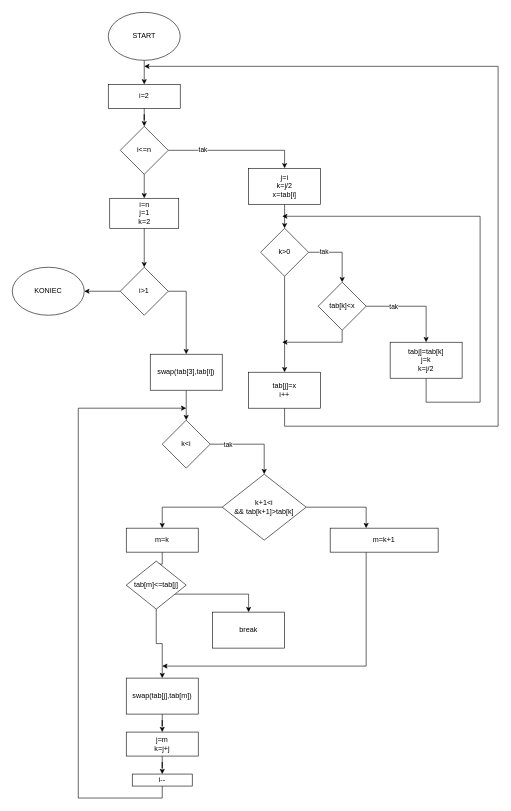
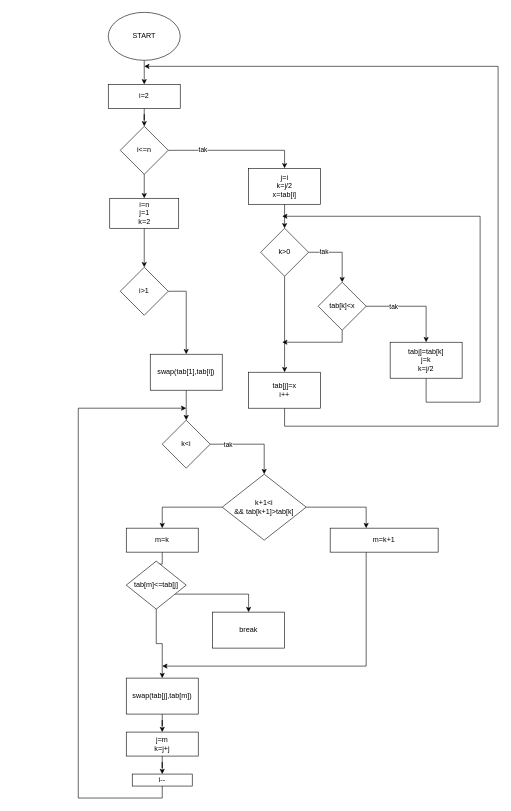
  <mxCell id="0" />
  <mxCell id="1" parent="0" />
  <mxCell id="2" value="" style="edgeStyle=orthogonalEdgeStyle;rounded=0;orthogonalLoop=1;jettySize=auto;html=1;" edge="1" parent="1" source="3" target="5"><mxGeometry relative="1" as="geometry" /></mxCell>
  <mxCell id="3" value="START" style="ellipse;whiteSpace=wrap;html=1;" vertex="1" parent="1"><mxGeometry x="180" y="20" width="120" height="80" as="geometry" /></mxCell>
  <mxCell id="4" value="" style="edgeStyle=orthogonalEdgeStyle;rounded=0;orthogonalLoop=1;jettySize=auto;html=1;" edge="1" parent="1" source="5" target="8"><mxGeometry relative="1" as="geometry" /></mxCell>
  <mxCell id="5" value="i=2" style="whiteSpace=wrap;html=1;" vertex="1" parent="1"><mxGeometry x="180" y="140" width="120" height="40" as="geometry" /></mxCell>
  <mxCell id="6" value="tak" style="edgeStyle=orthogonalEdgeStyle;rounded=0;orthogonalLoop=1;jettySize=auto;html=1;" edge="1" parent="1" source="8" target="10"><mxGeometry x="-0.483" relative="1" as="geometry"><mxPoint x="471" y="330" as="targetPoint" /><Array as="points"><mxPoint x="474" y="250" /></Array><mxPoint as="offset" /></mxGeometry></mxCell>
  <mxCell id="7" value="" style="edgeStyle=orthogonalEdgeStyle;rounded=0;orthogonalLoop=1;jettySize=auto;html=1;" edge="1" parent="1" source="8" target="23"><mxGeometry relative="1" as="geometry" /></mxCell>
  <mxCell id="8" value="i&amp;lt;=n" style="rhombus;whiteSpace=wrap;html=1;" vertex="1" parent="1"><mxGeometry x="200" y="210" width="80" height="80" as="geometry" /></mxCell>
  <mxCell id="9" value="" style="edgeStyle=orthogonalEdgeStyle;rounded=0;orthogonalLoop=1;jettySize=auto;html=1;" edge="1" parent="1" source="10" target="13"><mxGeometry relative="1" as="geometry" /></mxCell>
  <mxCell id="10" value="j=i&lt;br&gt;k=j/2&lt;br&gt;x=tab[i]" style="rounded=0;whiteSpace=wrap;html=1;" vertex="1" parent="1"><mxGeometry x="414" y="280" width="120" height="60" as="geometry" /></mxCell>
  <mxCell id="11" value="tak" style="edgeStyle=orthogonalEdgeStyle;rounded=0;orthogonalLoop=1;jettySize=auto;html=1;" edge="1" parent="1" source="13" target="17"><mxGeometry x="-0.509" relative="1" as="geometry"><mxPoint x="610" y="490" as="targetPoint" /><Array as="points"><mxPoint x="570" y="420" /></Array><mxPoint as="offset" /></mxGeometry></mxCell>
  <mxCell id="12" style="edgeStyle=orthogonalEdgeStyle;rounded=0;orthogonalLoop=1;jettySize=auto;html=1;" edge="1" parent="1" source="13" target="21"><mxGeometry relative="1" as="geometry"><mxPoint x="474" y="580" as="targetPoint" /></mxGeometry></mxCell>
  <mxCell id="13" value="k&amp;gt;0" style="rhombus;whiteSpace=wrap;html=1;rounded=0;" vertex="1" parent="1"><mxGeometry x="434" y="380" width="80" height="80" as="geometry" /></mxCell>
  <mxCell id="14" value="" style="edgeStyle=orthogonalEdgeStyle;rounded=0;orthogonalLoop=1;jettySize=auto;html=1;" edge="1" parent="1" source="17" target="19"><mxGeometry relative="1" as="geometry" /></mxCell>
  <mxCell id="15" value="tak" style="edgeLabel;html=1;align=center;verticalAlign=middle;resizable=0;points=[];" vertex="1" connectable="0" parent="14"><mxGeometry y="2" relative="1" as="geometry"><mxPoint x="-35" y="2" as="offset" /></mxGeometry></mxCell>
  <mxCell id="16" style="edgeStyle=orthogonalEdgeStyle;rounded=0;orthogonalLoop=1;jettySize=auto;html=1;" edge="1" parent="1" source="17"><mxGeometry relative="1" as="geometry"><mxPoint x="470" y="570" as="targetPoint" /><Array as="points"><mxPoint x="570" y="570" /><mxPoint x="480" y="570" /></Array></mxGeometry></mxCell>
  <mxCell id="17" value="tab[k]&amp;lt;x" style="rhombus;whiteSpace=wrap;html=1;" vertex="1" parent="1"><mxGeometry x="530" y="470" width="80" height="80" as="geometry" /></mxCell>
  <mxCell id="18" style="edgeStyle=orthogonalEdgeStyle;rounded=0;orthogonalLoop=1;jettySize=auto;html=1;" edge="1" parent="1" source="19"><mxGeometry relative="1" as="geometry"><mxPoint x="470" y="360" as="targetPoint" /><Array as="points"><mxPoint x="710" y="670" /><mxPoint x="800" y="670" /><mxPoint x="800" y="360" /></Array></mxGeometry></mxCell>
  <mxCell id="19" value="tabj]=tab[k]&lt;br&gt;j=k&lt;br&gt;k=j/2" style="whiteSpace=wrap;html=1;" vertex="1" parent="1"><mxGeometry x="650" y="570" width="120" height="60" as="geometry" /></mxCell>
  <mxCell id="20" style="edgeStyle=orthogonalEdgeStyle;rounded=0;orthogonalLoop=1;jettySize=auto;html=1;" edge="1" parent="1" source="21"><mxGeometry relative="1" as="geometry"><mxPoint x="240" y="110" as="targetPoint" /><Array as="points"><mxPoint x="474" y="710" /><mxPoint x="830" y="710" /><mxPoint x="830" y="110" /></Array></mxGeometry></mxCell>
  <mxCell id="21" value="tab[j]=x&lt;br&gt;i++" style="rounded=0;whiteSpace=wrap;html=1;" vertex="1" parent="1"><mxGeometry x="414" y="620" width="120" height="60" as="geometry" /></mxCell>
  <mxCell id="22" value="" style="edgeStyle=orthogonalEdgeStyle;rounded=0;orthogonalLoop=1;jettySize=auto;html=1;" edge="1" parent="1" source="23" target="26"><mxGeometry relative="1" as="geometry" /></mxCell>
  <mxCell id="23" value="i=n&lt;br&gt;j=1&lt;br&gt;k=2" style="whiteSpace=wrap;html=1;" vertex="1" parent="1"><mxGeometry x="182.5" y="330" width="115" height="50" as="geometry" /></mxCell>
  <mxCell id="24" style="edgeStyle=orthogonalEdgeStyle;rounded=0;orthogonalLoop=1;jettySize=auto;html=1;" edge="1" parent="1" source="26" target="28"><mxGeometry relative="1" as="geometry"><mxPoint x="310" y="620" as="targetPoint" /><Array as="points"><mxPoint x="310" y="485" /></Array></mxGeometry></mxCell>
- <mxCell id="25" value="" style="edgeStyle=orthogonalEdgeStyle;rounded=0;orthogonalLoop=1;jettySize=auto;html=1;" edge="1" parent="1" source="26" target="49"><mxGeometry relative="1" as="geometry" /></mxCell>
  <mxCell id="26" value="i&amp;gt;1" style="rhombus;whiteSpace=wrap;html=1;" vertex="1" parent="1"><mxGeometry x="200" y="445" width="80" height="80" as="geometry" /></mxCell>
  <mxCell id="27" value="" style="edgeStyle=orthogonalEdgeStyle;rounded=0;orthogonalLoop=1;jettySize=auto;html=1;" edge="1" parent="1" source="28" target="31"><mxGeometry relative="1" as="geometry" /></mxCell>
- <mxCell id="28" value="swap(tab[3],tab[i])" style="rounded=0;whiteSpace=wrap;html=1;" vertex="1" parent="1"><mxGeometry x="250" y="590" width="120" height="60" as="geometry" /></mxCell>
+ <mxCell id="28" value="swap(tab[1],tab[i])" style="rounded=0;whiteSpace=wrap;html=1;" vertex="1" parent="1"><mxGeometry x="250" y="590" width="120" height="60" as="geometry" /></mxCell>
  <mxCell id="29" style="edgeStyle=orthogonalEdgeStyle;rounded=0;orthogonalLoop=1;jettySize=auto;html=1;" edge="1" parent="1" source="31" target="34"><mxGeometry relative="1" as="geometry"><mxPoint x="440" y="820" as="targetPoint" /></mxGeometry></mxCell>
  <mxCell id="30" value="tak" style="edgeLabel;html=1;align=center;verticalAlign=middle;resizable=0;points=[];" vertex="1" connectable="0" parent="29"><mxGeometry x="-0.294" y="2" relative="1" as="geometry"><mxPoint x="-20" y="2" as="offset" /></mxGeometry></mxCell>
  <mxCell id="31" value="k&amp;lt;i" style="rhombus;whiteSpace=wrap;html=1;rounded=0;" vertex="1" parent="1"><mxGeometry x="270" y="700" width="80" height="80" as="geometry" /></mxCell>
  <mxCell id="32" value="" style="edgeStyle=orthogonalEdgeStyle;rounded=0;orthogonalLoop=1;jettySize=auto;html=1;" edge="1" parent="1" source="34" target="36"><mxGeometry relative="1" as="geometry"><Array as="points"><mxPoint x="610" y="845" /></Array></mxGeometry></mxCell>
  <mxCell id="33" value="" style="edgeStyle=orthogonalEdgeStyle;rounded=0;orthogonalLoop=1;jettySize=auto;html=1;" edge="1" parent="1" source="34" target="38"><mxGeometry relative="1" as="geometry"><Array as="points"><mxPoint x="270" y="845" /></Array></mxGeometry></mxCell>
  <mxCell id="34" value="k+1&amp;lt;i&lt;br&gt;&amp;amp;&amp;amp; tab[k+1]&amp;gt;tab[k]" style="rhombus;whiteSpace=wrap;html=1;" vertex="1" parent="1"><mxGeometry x="370" y="790" width="140" height="110" as="geometry" /></mxCell>
  <mxCell id="35" style="edgeStyle=orthogonalEdgeStyle;rounded=0;orthogonalLoop=1;jettySize=auto;html=1;" edge="1" parent="1" source="36"><mxGeometry relative="1" as="geometry"><mxPoint x="270" y="1110" as="targetPoint" /><Array as="points"><mxPoint x="610" y="1110" /></Array></mxGeometry></mxCell>
  <mxCell id="36" value="m=k+1" style="whiteSpace=wrap;html=1;" vertex="1" parent="1"><mxGeometry x="550" y="880" width="180" height="40" as="geometry" /></mxCell>
  <mxCell id="37" value="" style="edgeStyle=orthogonalEdgeStyle;rounded=0;orthogonalLoop=1;jettySize=auto;html=1;" edge="1" parent="1" source="38" target="41"><mxGeometry relative="1" as="geometry" /></mxCell>
  <mxCell id="38" value="m=k" style="whiteSpace=wrap;html=1;" vertex="1" parent="1"><mxGeometry x="210" y="880" width="120" height="40" as="geometry" /></mxCell>
  <mxCell id="39" value="" style="edgeStyle=orthogonalEdgeStyle;rounded=0;orthogonalLoop=1;jettySize=auto;html=1;" edge="1" parent="1" source="41" target="42"><mxGeometry relative="1" as="geometry"><Array as="points"><mxPoint x="414" y="990" /></Array></mxGeometry></mxCell>
  <mxCell id="40" style="edgeStyle=orthogonalEdgeStyle;rounded=0;orthogonalLoop=1;jettySize=auto;html=1;" edge="1" parent="1" source="41" target="44"><mxGeometry relative="1" as="geometry"><mxPoint x="270" y="1150" as="targetPoint" /></mxGeometry></mxCell>
  <mxCell id="41" value="tab[m]&amp;lt;=tab[j]" style="rhombus;whiteSpace=wrap;html=1;" vertex="1" parent="1"><mxGeometry x="210" y="935" width="100" height="80" as="geometry" /></mxCell>
  <mxCell id="42" value="break" style="whiteSpace=wrap;html=1;" vertex="1" parent="1"><mxGeometry x="354" y="1020" width="120" height="60" as="geometry" /></mxCell>
  <mxCell id="43" value="" style="edgeStyle=orthogonalEdgeStyle;rounded=0;orthogonalLoop=1;jettySize=auto;html=1;" edge="1" parent="1" source="44" target="46"><mxGeometry relative="1" as="geometry" /></mxCell>
  <mxCell id="44" value="swap(tab[j],tab[m])" style="rounded=0;whiteSpace=wrap;html=1;" vertex="1" parent="1"><mxGeometry x="210" y="1130" width="120" height="60" as="geometry" /></mxCell>
  <mxCell id="45" value="" style="edgeStyle=orthogonalEdgeStyle;rounded=0;orthogonalLoop=1;jettySize=auto;html=1;" edge="1" parent="1" source="46" target="48"><mxGeometry relative="1" as="geometry" /></mxCell>
  <mxCell id="46" value="j=m&lt;br&gt;k=j+j" style="whiteSpace=wrap;html=1;rounded=0;" vertex="1" parent="1"><mxGeometry x="210" y="1220" width="120" height="40" as="geometry" /></mxCell>
  <mxCell id="47" style="edgeStyle=orthogonalEdgeStyle;rounded=0;orthogonalLoop=1;jettySize=auto;html=1;" edge="1" parent="1" source="48"><mxGeometry relative="1" as="geometry"><mxPoint x="310" y="680" as="targetPoint" /><Array as="points"><mxPoint x="270" y="1330" /><mxPoint x="130" y="1330" /><mxPoint x="130" y="680" /></Array></mxGeometry></mxCell>
  <mxCell id="48" value="i--" style="whiteSpace=wrap;html=1;rounded=0;" vertex="1" parent="1"><mxGeometry x="220" y="1290" width="100" height="20" as="geometry" /></mxCell>
- <mxCell id="49" value="KONIEC" style="ellipse;whiteSpace=wrap;html=1;" vertex="1" parent="1"><mxGeometry x="20" y="445" width="120" height="80" as="geometry" /></mxCell>
